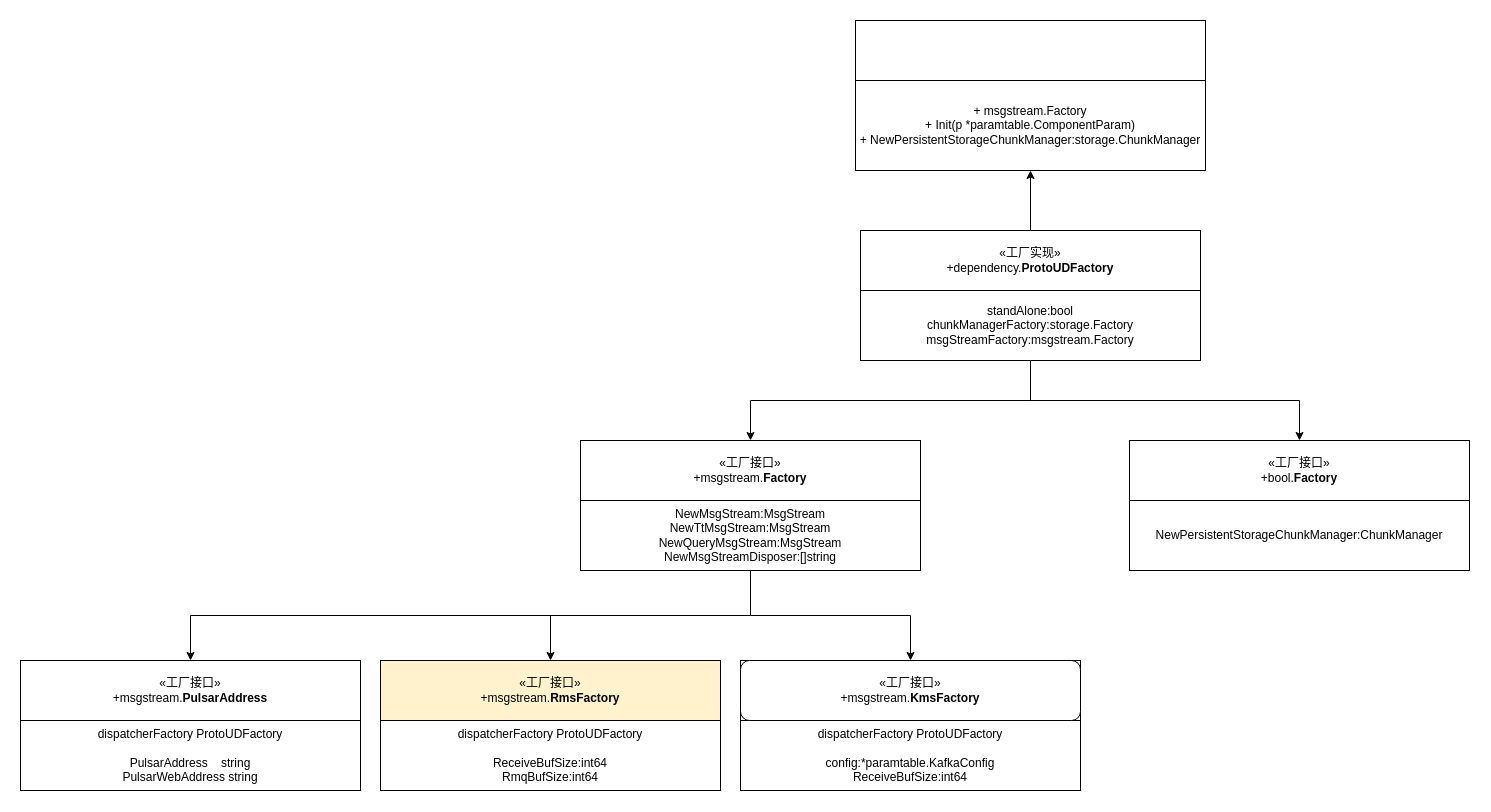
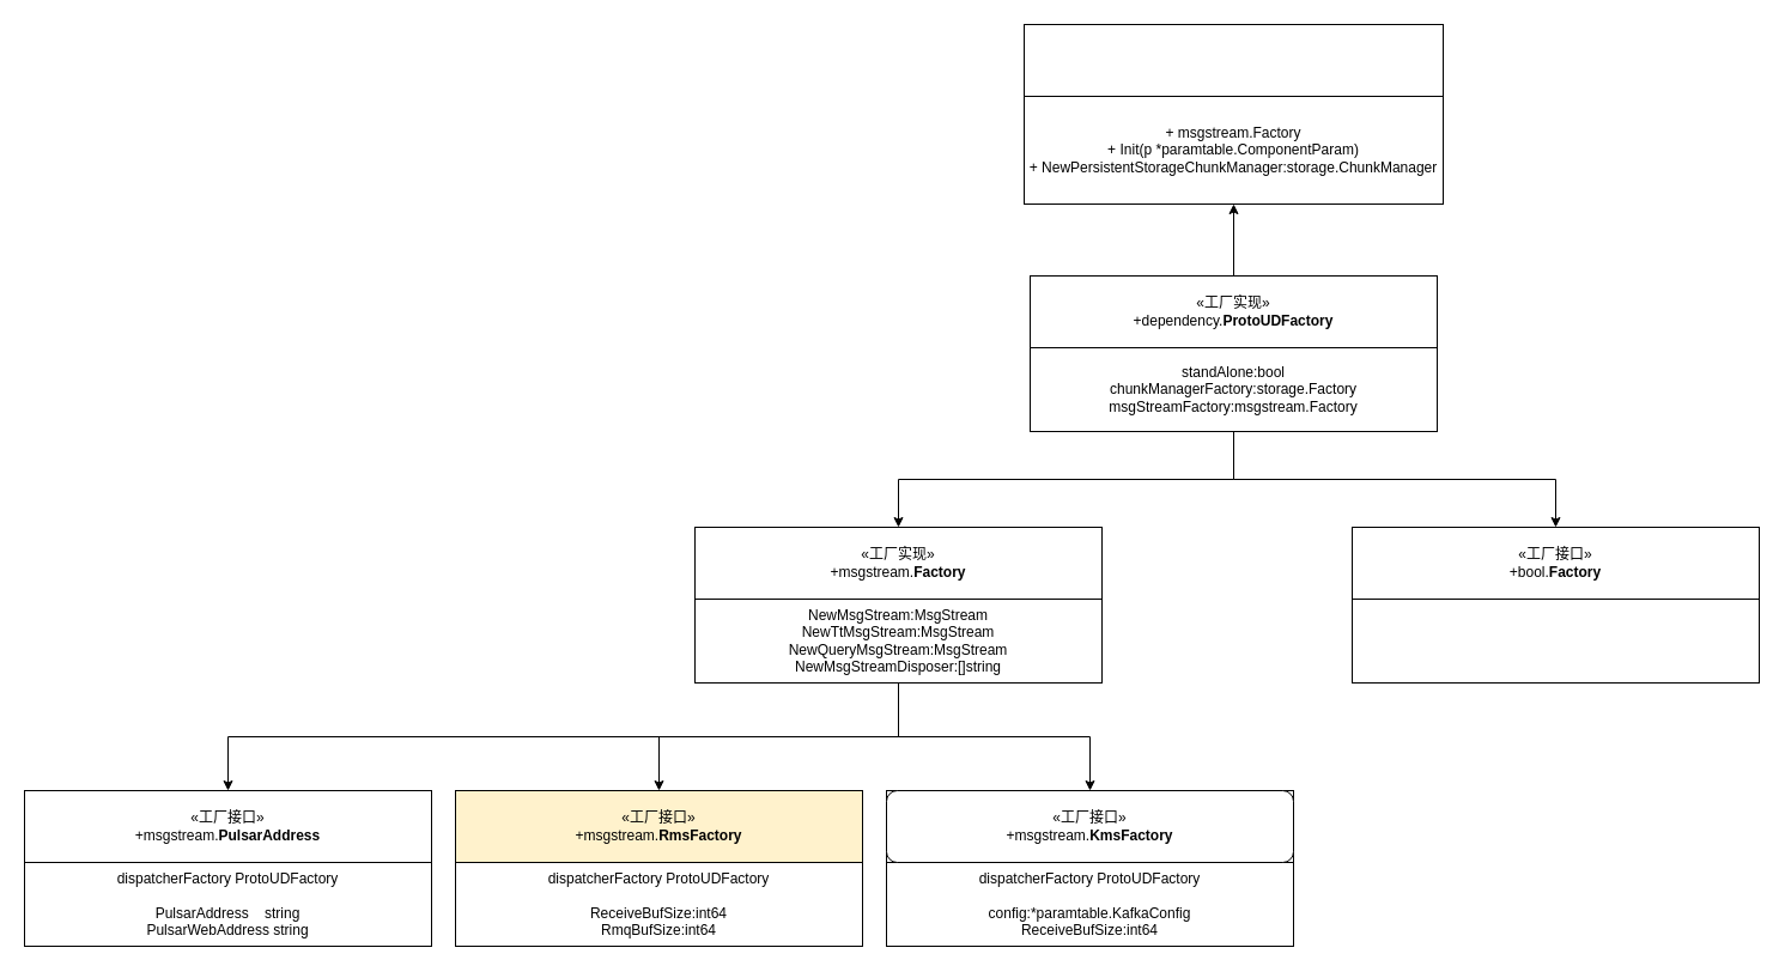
  <mxCell id="0" />
  <mxCell id="1" parent="0" />
  <mxCell id="2" value="&lt;div&gt;&lt;br&gt;&lt;/div&gt;" style="html=1;whiteSpace=wrap;" vertex="1" parent="1"><mxGeometry x="855" y="20" width="350" height="150" as="geometry" /></mxCell>
  <mxCell id="3" value="&lt;div&gt;+ msgstream.Factory&lt;br&gt;&lt;/div&gt;&lt;div&gt;+ Init(p *paramtable.ComponentParam)&lt;br&gt;&lt;/div&gt;&lt;div&gt;+ NewPersistentStorageChunkManager:storage.ChunkManager&lt;/div&gt;" style="html=1;whiteSpace=wrap;" vertex="1" parent="1"><mxGeometry x="855" y="80" width="350" height="90" as="geometry" /></mxCell>
  <mxCell id="4" style="edgeStyle=orthogonalEdgeStyle;rounded=0;orthogonalLoop=1;jettySize=auto;html=1;entryX=0.5;entryY=1;entryDx=0;entryDy=0;" edge="1" parent="1" source="5" target="3"><mxGeometry relative="1" as="geometry" /></mxCell>
  <mxCell id="5" value="&lt;div&gt;&lt;br&gt;&lt;/div&gt;" style="html=1;whiteSpace=wrap;" vertex="1" parent="1"><mxGeometry x="860" y="230" width="340" height="130" as="geometry" /></mxCell>
  <mxCell id="6" style="edgeStyle=orthogonalEdgeStyle;rounded=0;orthogonalLoop=1;jettySize=auto;html=1;entryX=0.5;entryY=0;entryDx=0;entryDy=0;" edge="1" parent="1" source="8" target="15"><mxGeometry relative="1" as="geometry" /></mxCell>
  <mxCell id="7" style="edgeStyle=orthogonalEdgeStyle;rounded=0;orthogonalLoop=1;jettySize=auto;html=1;" edge="1" parent="1" source="8" target="18"><mxGeometry relative="1" as="geometry" /></mxCell>
  <mxCell id="8" value="&lt;div&gt;&lt;span style=&quot;background-color: initial;&quot;&gt;standAlone:&lt;/span&gt;&lt;span style=&quot;background-color: initial;&quot;&gt;bool&lt;/span&gt;&lt;/div&gt;&lt;div&gt;&lt;span style=&quot;background-color: initial;&quot;&gt;chunkManagerFactory:storage.Factory&lt;/span&gt;&lt;/div&gt;&lt;div&gt;msgStreamFactory:msgstream.Factory&lt;br&gt;&lt;/div&gt;" style="html=1;whiteSpace=wrap;" vertex="1" parent="1"><mxGeometry x="860" y="290" width="340" height="70" as="geometry" /></mxCell>
  <mxCell id="9" value="«工厂实现»&lt;div&gt;+dependency.&lt;span style=&quot;background-color: initial;&quot;&gt;&lt;b&gt;ProtoUDFactory&lt;/b&gt;&lt;/span&gt;&lt;b&gt;&lt;br&gt;&lt;/b&gt;&lt;/div&gt;" style="html=1;whiteSpace=wrap;" vertex="1" parent="1"><mxGeometry x="860" y="230" width="340" height="60" as="geometry" /></mxCell>
  <mxCell id="10" value="&lt;div&gt;&lt;br&gt;&lt;/div&gt;" style="html=1;whiteSpace=wrap;" vertex="1" parent="1"><mxGeometry x="580" y="440" width="340" height="130" as="geometry" /></mxCell>
  <mxCell id="11" style="edgeStyle=orthogonalEdgeStyle;rounded=0;orthogonalLoop=1;jettySize=auto;html=1;entryX=0.5;entryY=0;entryDx=0;entryDy=0;exitX=0.5;exitY=1;exitDx=0;exitDy=0;" edge="1" parent="1" source="14" target="21"><mxGeometry relative="1" as="geometry" /></mxCell>
  <mxCell id="12" style="edgeStyle=orthogonalEdgeStyle;rounded=0;orthogonalLoop=1;jettySize=auto;html=1;entryX=0.5;entryY=0;entryDx=0;entryDy=0;" edge="1" parent="1" source="14" target="24"><mxGeometry relative="1" as="geometry" /></mxCell>
  <mxCell id="13" style="edgeStyle=orthogonalEdgeStyle;rounded=0;orthogonalLoop=1;jettySize=auto;html=1;entryX=0.5;entryY=0;entryDx=0;entryDy=0;" edge="1" parent="1" source="14" target="27"><mxGeometry relative="1" as="geometry" /></mxCell>
  <mxCell id="14" value="&lt;div&gt;NewMsgStream:MsgStream&lt;br&gt;NewTtMsgStream:MsgStream&lt;br&gt;&lt;/div&gt;&lt;div&gt;NewQueryMsgStream:MsgStream&lt;br&gt;&lt;/div&gt;&lt;div&gt;NewMsgStreamDisposer:[]string&lt;br&gt;&lt;/div&gt;" style="html=1;whiteSpace=wrap;" vertex="1" parent="1"><mxGeometry x="580" y="500" width="340" height="70" as="geometry" /></mxCell>
- <mxCell id="15" value="«工厂接口»&lt;div&gt;+msgstream.&lt;span style=&quot;background-color: initial;&quot;&gt;&lt;b&gt;Factory&lt;/b&gt;&lt;/span&gt;&lt;b&gt;&lt;br&gt;&lt;/b&gt;&lt;/div&gt;" style="html=1;whiteSpace=wrap;" vertex="1" parent="1"><mxGeometry x="580" y="440" width="340" height="60" as="geometry" /></mxCell>
+ <mxCell id="15" value="«工厂实现»&lt;div&gt;+msgstream.&lt;span style=&quot;background-color: initial;&quot;&gt;&lt;b&gt;Factory&lt;/b&gt;&lt;/span&gt;&lt;b&gt;&lt;br&gt;&lt;/b&gt;&lt;/div&gt;" style="html=1;whiteSpace=wrap;" vertex="1" parent="1"><mxGeometry x="580" y="440" width="340" height="60" as="geometry" /></mxCell>
  <mxCell id="16" value="&lt;div&gt;&lt;br&gt;&lt;/div&gt;" style="html=1;whiteSpace=wrap;" vertex="1" parent="1"><mxGeometry x="1129" y="440" width="340" height="130" as="geometry" /></mxCell>
- <mxCell id="17" value="&lt;div&gt;NewPersistentStorageChunkManager:ChunkManager&lt;br&gt;&lt;/div&gt;" style="html=1;whiteSpace=wrap;" vertex="1" parent="1"><mxGeometry x="1129" y="500" width="340" height="70" as="geometry" /></mxCell>
  <mxCell id="18" value="«工厂接口»&lt;div&gt;+bool.&lt;span style=&quot;background-color: initial;&quot;&gt;&lt;b&gt;Factory&lt;/b&gt;&lt;/span&gt;&lt;b&gt;&lt;br&gt;&lt;/b&gt;&lt;/div&gt;" style="html=1;whiteSpace=wrap;" vertex="1" parent="1"><mxGeometry x="1129" y="440" width="340" height="60" as="geometry" /></mxCell>
  <mxCell id="19" value="&lt;div&gt;&lt;br&gt;&lt;/div&gt;" style="html=1;whiteSpace=wrap;" vertex="1" parent="1"><mxGeometry x="20" y="660" width="340" height="130" as="geometry" /></mxCell>
  <mxCell id="20" value="&lt;div&gt;dispatcherFactory ProtoUDFactory&lt;br&gt;&lt;/div&gt;&lt;div&gt;&lt;br&gt;&lt;/div&gt;&lt;div&gt;PulsarAddress&amp;nbsp; &amp;nbsp; string&lt;br&gt;&lt;/div&gt;&lt;div&gt;PulsarWebAddress string&lt;br&gt;&lt;/div&gt;" style="html=1;whiteSpace=wrap;" vertex="1" parent="1"><mxGeometry x="20" y="720" width="340" height="70" as="geometry" /></mxCell>
  <mxCell id="21" value="«工厂接口»&lt;div&gt;+msgstream.&lt;span style=&quot;background-color: initial;&quot;&gt;&lt;b&gt;PulsarAddress&lt;/b&gt;&lt;/span&gt;&lt;b&gt;&lt;br&gt;&lt;/b&gt;&lt;/div&gt;" style="html=1;whiteSpace=wrap;" vertex="1" parent="1"><mxGeometry x="20" y="660" width="340" height="60" as="geometry" /></mxCell>
  <mxCell id="22" value="&lt;div&gt;&lt;br&gt;&lt;/div&gt;" style="html=1;whiteSpace=wrap;" vertex="1" parent="1"><mxGeometry x="380" y="660" width="340" height="130" as="geometry" /></mxCell>
  <mxCell id="23" value="&lt;div&gt;dispatcherFactory ProtoUDFactory&lt;br&gt;&lt;/div&gt;&lt;div&gt;&lt;br&gt;&lt;/div&gt;&lt;div&gt;ReceiveBufSize:int64&lt;br&gt;&lt;/div&gt;&lt;div&gt;RmqBufSize:int64&lt;br&gt;&lt;/div&gt;" style="html=1;whiteSpace=wrap;" vertex="1" parent="1"><mxGeometry x="380" y="720" width="340" height="70" as="geometry" /></mxCell>
  <mxCell id="24" value="«工厂接口»&lt;div&gt;+msgstream.&lt;span style=&quot;background-color: initial;&quot;&gt;&lt;b&gt;RmsFactory&lt;/b&gt;&lt;/span&gt;&lt;b&gt;&lt;br&gt;&lt;/b&gt;&lt;/div&gt;" style="html=1;whiteSpace=wrap;fillColor=#fff2cc;" vertex="1" parent="1"><mxGeometry x="380" y="660" width="340" height="60" as="geometry" /></mxCell>
  <mxCell id="25" value="&lt;div&gt;&lt;br&gt;&lt;/div&gt;" style="html=1;whiteSpace=wrap;" vertex="1" parent="1"><mxGeometry x="740" y="660" width="340" height="130" as="geometry" /></mxCell>
  <mxCell id="26" value="&lt;div&gt;dispatcherFactory ProtoUDFactory&lt;br&gt;&lt;/div&gt;&lt;div&gt;&lt;br&gt;&lt;/div&gt;&lt;div&gt;config:*paramtable.KafkaConfig&lt;br&gt;&lt;/div&gt;&lt;div&gt;ReceiveBufSize:int64&lt;br&gt;&lt;/div&gt;" style="html=1;whiteSpace=wrap;" vertex="1" parent="1"><mxGeometry x="740" y="720" width="340" height="70" as="geometry" /></mxCell>
  <mxCell id="27" value="«工厂接口»&lt;div&gt;+msgstream.&lt;span style=&quot;background-color: initial;&quot;&gt;&lt;b&gt;KmsFactory&lt;/b&gt;&lt;/span&gt;&lt;b&gt;&lt;br&gt;&lt;/b&gt;&lt;/div&gt;" style="html=1;whiteSpace=wrap;rounded=1;" vertex="1" parent="1"><mxGeometry x="740" y="660" width="340" height="60" as="geometry" /></mxCell>
